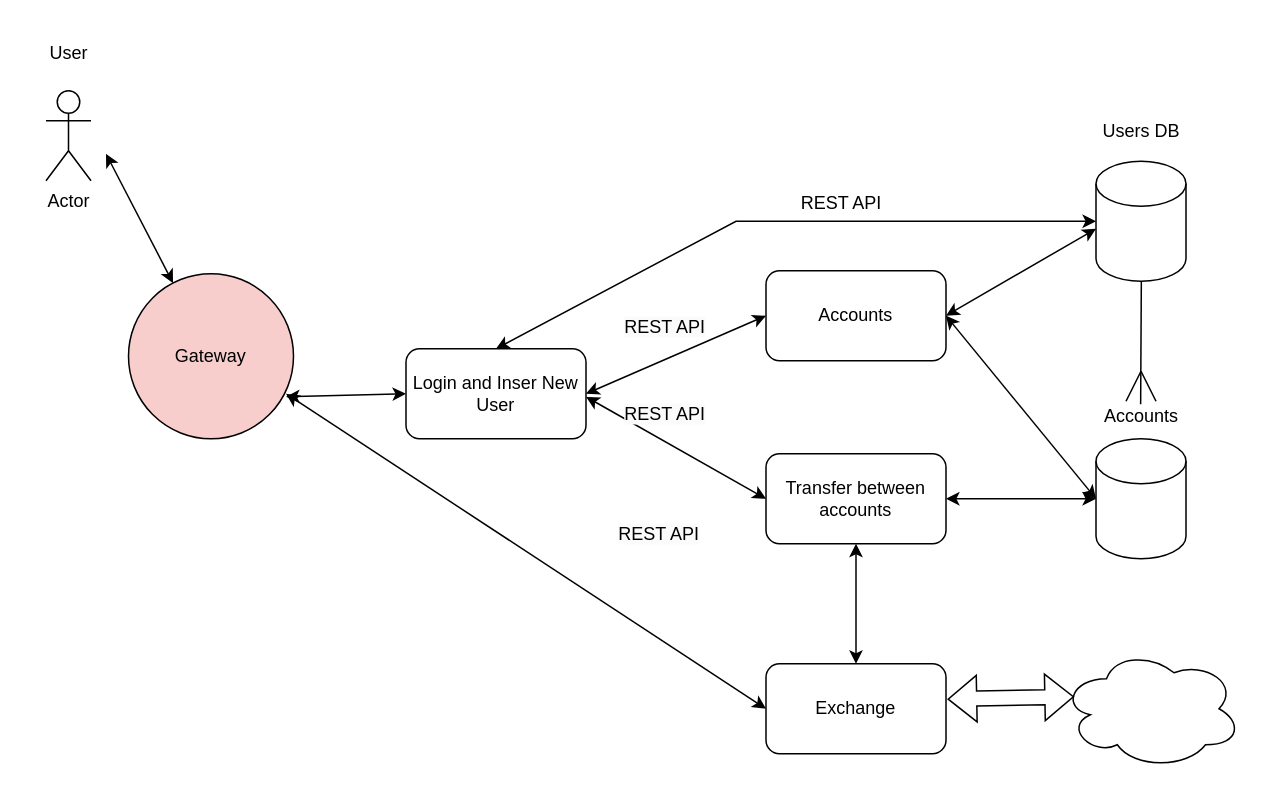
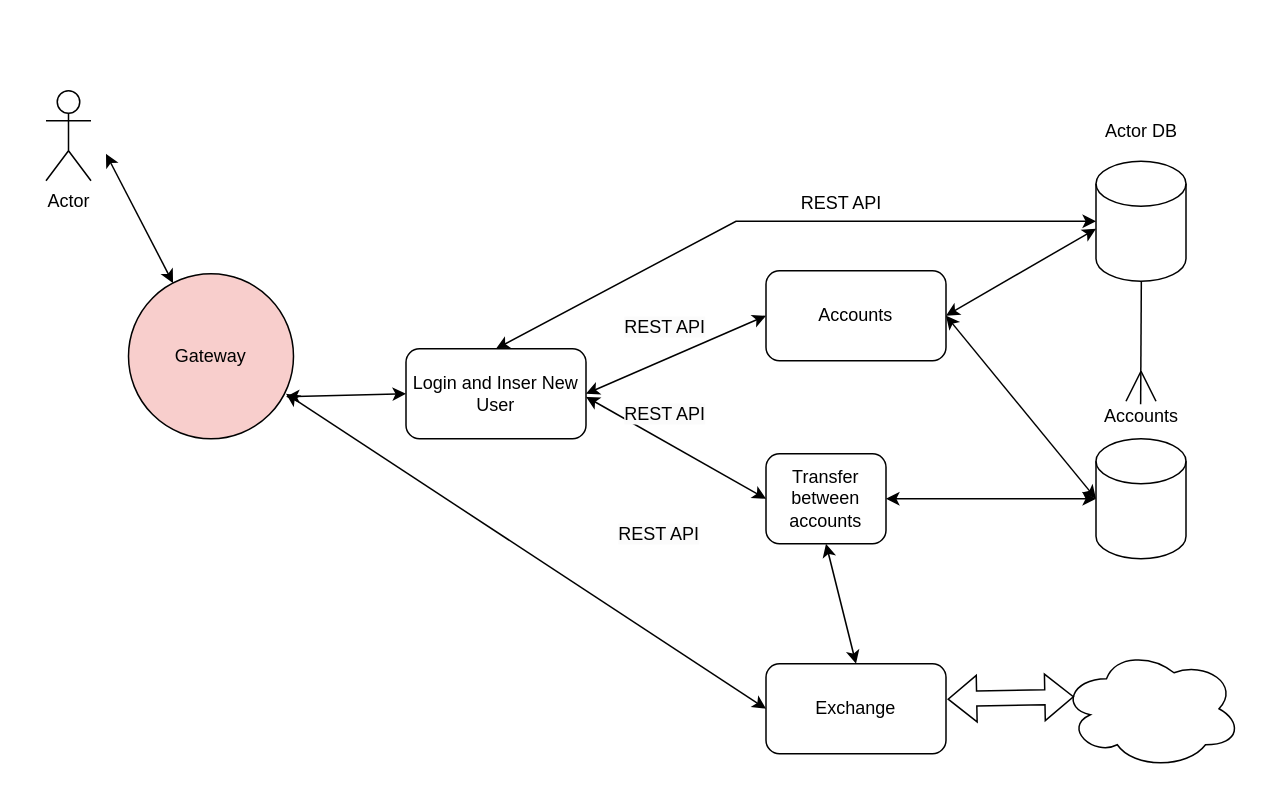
  <mxCell id="0" />
  <mxCell id="1" parent="0" />
  <mxCell id="2" value="Actor" style="shape=umlActor;verticalLabelPosition=bottom;verticalAlign=top;html=1;outlineConnect=0;" parent="1" vertex="1"><mxGeometry x="30" y="60" width="30" height="60" as="geometry" /></mxCell>
- <mxCell id="3" value="User" style="text;html=1;align=center;verticalAlign=middle;resizable=0;points=[];autosize=1;strokeColor=none;fillColor=none;" parent="1" vertex="1"><mxGeometry x="20" y="20" width="50" height="30" as="geometry" /></mxCell>
  <mxCell id="4" value="Gateway" style="ellipse;whiteSpace=wrap;html=1;aspect=fixed;fillColor=#f8cecc;" parent="1" vertex="1"><mxGeometry x="85" y="182" width="110" height="110" as="geometry" /></mxCell>
  <mxCell id="5" value="" style="endArrow=classic;startArrow=classic;html=1;rounded=0;endSize=6;strokeWidth=1;" parent="1" target="4" edge="1"><mxGeometry width="50" height="50" relative="1" as="geometry"><mxPoint x="70" y="102" as="sourcePoint" /><mxPoint x="280" y="162" as="targetPoint" /></mxGeometry></mxCell>
  <mxCell id="6" value="Login and Inser New User" style="rounded=1;whiteSpace=wrap;html=1;" parent="1" vertex="1"><mxGeometry x="270" y="232" width="120" height="60" as="geometry" /></mxCell>
  <mxCell id="7" value="Accounts" style="rounded=1;whiteSpace=wrap;html=1;" parent="1" vertex="1"><mxGeometry x="510" y="180" width="120" height="60" as="geometry" /></mxCell>
- <mxCell id="8" value="Transfer between accounts" style="rounded=1;whiteSpace=wrap;html=1;" parent="1" vertex="1"><mxGeometry x="510" y="302" width="120" height="60" as="geometry" /></mxCell>
+ <mxCell id="8" value="Transfer between accounts" style="rounded=1;whiteSpace=wrap;html=1;" parent="1" vertex="1"><mxGeometry x="510" y="302" width="80" height="60" as="geometry" /></mxCell>
  <mxCell id="9" value="Exchange" style="rounded=1;whiteSpace=wrap;html=1;" parent="1" vertex="1"><mxGeometry x="510" y="442" width="120" height="60" as="geometry" /></mxCell>
  <mxCell id="10" value="" style="endArrow=classic;startArrow=classic;html=1;rounded=0;entryX=0;entryY=0.5;entryDx=0;entryDy=0;exitX=0.955;exitY=0.745;exitDx=0;exitDy=0;exitPerimeter=0;" parent="1" target="6" edge="1" source="4"><mxGeometry width="50" height="50" relative="1" as="geometry"><mxPoint x="370" y="212" as="sourcePoint" /><mxPoint x="420" y="162" as="targetPoint" /></mxGeometry></mxCell>
  <mxCell id="11" value="" style="endArrow=classic;startArrow=classic;html=1;rounded=0;entryX=0;entryY=0.5;entryDx=0;entryDy=0;" parent="1" target="7" edge="1"><mxGeometry width="50" height="50" relative="1" as="geometry"><mxPoint x="390" y="262" as="sourcePoint" /><mxPoint x="440" y="212" as="targetPoint" /></mxGeometry></mxCell>
  <mxCell id="12" value="" style="endArrow=classic;startArrow=classic;html=1;rounded=0;exitX=1.055;exitY=0.564;exitDx=0;exitDy=0;exitPerimeter=0;entryX=0;entryY=0.5;entryDx=0;entryDy=0;" parent="1" target="8" edge="1"><mxGeometry width="50" height="50" relative="1" as="geometry"><mxPoint x="390" y="264.04" as="sourcePoint" /><mxPoint x="503.95" y="332" as="targetPoint" /></mxGeometry></mxCell>
  <mxCell id="13" value="" style="endArrow=classic;startArrow=classic;html=1;rounded=0;exitX=0;exitY=0.5;exitDx=0;exitDy=0;" parent="1" source="9" edge="1"><mxGeometry width="50" height="50" relative="1" as="geometry"><mxPoint x="390" y="422" as="sourcePoint" /><mxPoint x="190" y="262" as="targetPoint" /></mxGeometry></mxCell>
  <mxCell id="14" value="REST API" style="text;html=1;align=center;verticalAlign=middle;resizable=0;points=[];autosize=1;strokeColor=none;fillColor=none;rotation=0;" parent="1" vertex="1"><mxGeometry x="520" y="120" width="80" height="30" as="geometry" /></mxCell>
  <mxCell id="15" value="&#10;&lt;span style=&quot;color: rgb(0, 0, 0); font-family: Helvetica; font-size: 12px; font-style: normal; font-variant-ligatures: normal; font-variant-caps: normal; font-weight: 400; letter-spacing: normal; orphans: 2; text-align: center; text-indent: 0px; text-transform: none; widows: 2; word-spacing: 0px; -webkit-text-stroke-width: 0px; background-color: rgb(251, 251, 251); text-decoration-thickness: initial; text-decoration-style: initial; text-decoration-color: initial; float: none; display: inline !important;&quot;&gt;REST API&lt;/span&gt;&#10;&#10;" style="text;whiteSpace=wrap;html=1;" parent="1" vertex="1"><mxGeometry x="414" y="190" width="90" height="40" as="geometry" /></mxCell>
  <mxCell id="16" value="&lt;span style=&quot;color: rgb(0, 0, 0); font-family: Helvetica; font-size: 12px; font-style: normal; font-variant-ligatures: normal; font-variant-caps: normal; font-weight: 400; letter-spacing: normal; orphans: 2; text-align: center; text-indent: 0px; text-transform: none; widows: 2; word-spacing: 0px; -webkit-text-stroke-width: 0px; background-color: rgb(251, 251, 251); text-decoration-thickness: initial; text-decoration-style: initial; text-decoration-color: initial; float: none; display: inline !important;&quot;&gt;REST API&lt;/span&gt;" style="text;whiteSpace=wrap;html=1;" parent="1" vertex="1"><mxGeometry x="414" y="262" width="90" height="40" as="geometry" /></mxCell>
  <mxCell id="17" value="&lt;span style=&quot;color: rgb(0, 0, 0); font-family: Helvetica; font-size: 12px; font-style: normal; font-variant-ligatures: normal; font-variant-caps: normal; font-weight: 400; letter-spacing: normal; orphans: 2; text-align: center; text-indent: 0px; text-transform: none; widows: 2; word-spacing: 0px; -webkit-text-stroke-width: 0px; background-color: rgb(251, 251, 251); text-decoration-thickness: initial; text-decoration-style: initial; text-decoration-color: initial; float: none; display: inline !important;&quot;&gt;REST API&lt;/span&gt;" style="text;whiteSpace=wrap;html=1;" parent="1" vertex="1"><mxGeometry x="410" y="342" width="90" height="40" as="geometry" /></mxCell>
  <mxCell id="18" value="" style="shape=cylinder3;whiteSpace=wrap;html=1;boundedLbl=1;backgroundOutline=1;size=15;" parent="1" vertex="1"><mxGeometry x="730" y="107" width="60" height="80" as="geometry" /></mxCell>
- <mxCell id="19" value="Users DB" style="text;html=1;align=center;verticalAlign=middle;resizable=0;points=[];autosize=1;strokeColor=none;fillColor=none;" parent="1" vertex="1"><mxGeometry x="720" y="72" width="80" height="30" as="geometry" /></mxCell>
+ <mxCell id="19" value="Actor DB" style="text;html=1;align=center;verticalAlign=middle;resizable=0;points=[];autosize=1;strokeColor=none;fillColor=none;" parent="1" vertex="1"><mxGeometry x="720" y="72" width="80" height="30" as="geometry" /></mxCell>
  <mxCell id="20" value="" style="shape=cylinder3;whiteSpace=wrap;html=1;boundedLbl=1;backgroundOutline=1;size=15;" parent="1" vertex="1"><mxGeometry x="730" y="292" width="60" height="80" as="geometry" /></mxCell>
  <mxCell id="21" value="Accounts" style="text;html=1;align=center;verticalAlign=middle;resizable=0;points=[];autosize=1;strokeColor=none;fillColor=none;" parent="1" vertex="1"><mxGeometry x="725" y="262" width="70" height="30" as="geometry" /></mxCell>
  <mxCell id="22" value="" style="endArrow=classic;startArrow=classic;html=1;rounded=0;entryX=0;entryY=0.5;entryDx=0;entryDy=0;entryPerimeter=0;exitX=0.5;exitY=0;exitDx=0;exitDy=0;" parent="1" target="18" edge="1" source="6"><mxGeometry width="50" height="50" relative="1" as="geometry"><mxPoint x="630" y="92" as="sourcePoint" /><mxPoint x="680" y="42" as="targetPoint" /><Array as="points"><mxPoint x="490" y="147" /></Array></mxGeometry></mxCell>
  <mxCell id="23" value="" style="endArrow=classic;startArrow=classic;html=1;rounded=0;exitX=0;exitY=0.5;exitDx=0;exitDy=0;exitPerimeter=0;entryX=1;entryY=0.5;entryDx=0;entryDy=0;" parent="1" source="20" target="7" edge="1"><mxGeometry width="50" height="50" relative="1" as="geometry"><mxPoint x="390" y="422" as="sourcePoint" /><mxPoint x="440" y="372" as="targetPoint" /></mxGeometry></mxCell>
  <mxCell id="24" value="" style="endArrow=classic;startArrow=classic;html=1;rounded=0;exitX=0;exitY=0.5;exitDx=0;exitDy=0;exitPerimeter=0;entryX=1;entryY=0.5;entryDx=0;entryDy=0;" parent="1" source="20" target="8" edge="1"><mxGeometry width="50" height="50" relative="1" as="geometry"><mxPoint x="390" y="422" as="sourcePoint" /><mxPoint x="440" y="372" as="targetPoint" /></mxGeometry></mxCell>
  <mxCell id="25" value="" style="endArrow=none;html=1;rounded=0;entryX=0.5;entryY=1;entryDx=0;entryDy=0;entryPerimeter=0;exitX=0.497;exitY=0.333;exitDx=0;exitDy=0;exitPerimeter=0;" parent="1" edge="1"><mxGeometry width="50" height="50" relative="1" as="geometry"><mxPoint x="759.77" y="268.99" as="sourcePoint" /><mxPoint x="760.22" y="187" as="targetPoint" /></mxGeometry></mxCell>
  <mxCell id="26" value="" style="endArrow=none;html=1;rounded=0;" parent="1" edge="1"><mxGeometry width="50" height="50" relative="1" as="geometry"><mxPoint x="750" y="267" as="sourcePoint" /><mxPoint x="760" y="247" as="targetPoint" /></mxGeometry></mxCell>
  <mxCell id="27" value="" style="endArrow=none;html=1;rounded=0;" parent="1" edge="1"><mxGeometry width="50" height="50" relative="1" as="geometry"><mxPoint x="760" y="247" as="sourcePoint" /><mxPoint x="770" y="267" as="targetPoint" /></mxGeometry></mxCell>
  <mxCell id="28" value="" style="ellipse;shape=cloud;whiteSpace=wrap;html=1;" parent="1" vertex="1"><mxGeometry x="707" y="432" width="120" height="80" as="geometry" /></mxCell>
  <mxCell id="29" value="" style="shape=flexArrow;endArrow=classic;startArrow=classic;html=1;rounded=0;entryX=0.07;entryY=0.4;entryDx=0;entryDy=0;entryPerimeter=0;exitX=1.008;exitY=0.393;exitDx=0;exitDy=0;exitPerimeter=0;" parent="1" source="9" target="28" edge="1"><mxGeometry width="100" height="100" relative="1" as="geometry"><mxPoint x="200" y="342" as="sourcePoint" /><mxPoint x="300" y="242" as="targetPoint" /></mxGeometry></mxCell>
  <mxCell id="30" value="" style="endArrow=classic;startArrow=classic;html=1;rounded=0;entryX=0.5;entryY=1;entryDx=0;entryDy=0;exitX=0.5;exitY=0;exitDx=0;exitDy=0;" edge="1" parent="1" source="9" target="8"><mxGeometry width="50" height="50" relative="1" as="geometry"><mxPoint x="390" y="392" as="sourcePoint" /><mxPoint x="440" y="342" as="targetPoint" /></mxGeometry></mxCell>
  <mxCell id="31" value="" style="endArrow=classic;startArrow=classic;html=1;rounded=0;exitX=1;exitY=0.5;exitDx=0;exitDy=0;" edge="1" parent="1" source="7"><mxGeometry width="50" height="50" relative="1" as="geometry"><mxPoint x="390" y="392" as="sourcePoint" /><mxPoint x="730" y="152" as="targetPoint" /></mxGeometry></mxCell>
